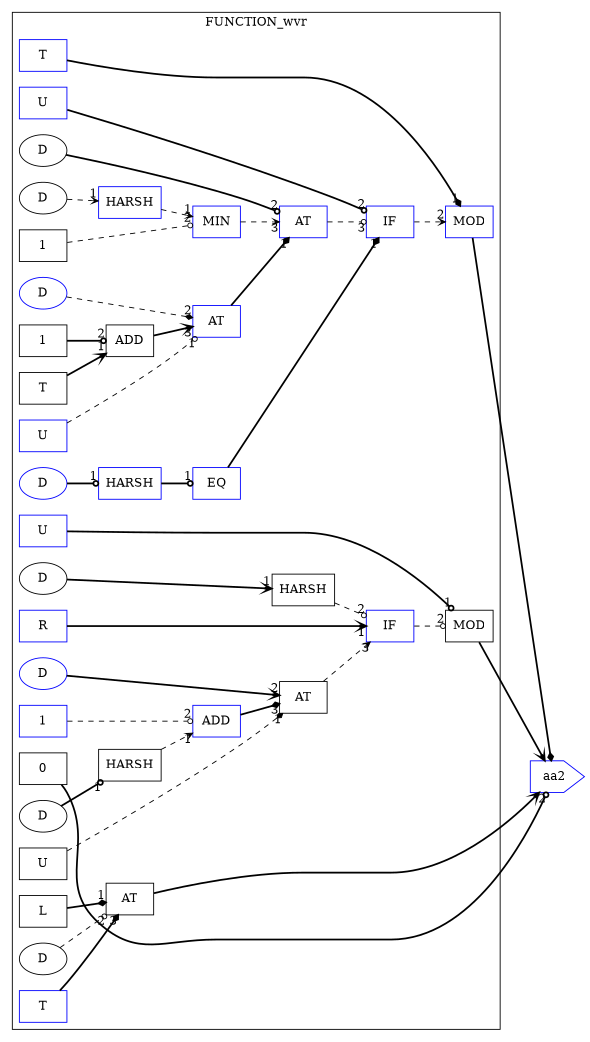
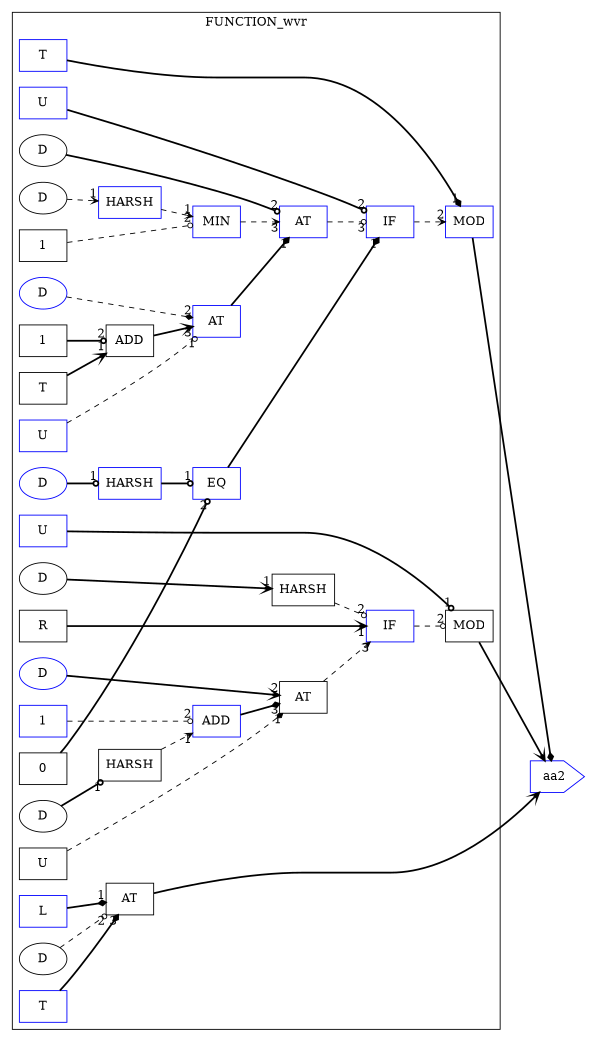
  digraph {
    rankdir=LR
    node [color=blue shape=box]
    edge [arrowhead=odot arrowsize=0.7 arrowtail=none headlabel=1 style=bold]
-   n1 [color=black label=L]
+   n1 [label=L]
    n2 [color=black label=D shape=ellipse]
    n3 [label=T]
    n4 [label=T]
    n5 [label=D shape=ellipse]
    n6 [color=black label=0]
    n7 [label=U]
    n8 [label=U]
    n9 [label=D shape=ellipse]
    n10 [color=black label=T]
    n11 [color=black label=1]
    n12 [color=black label=D shape=ellipse]
    n13 [color=black label=D shape=ellipse]
    n14 [color=black label=1]
    n15 [label=U]
-   n16 [label=R]
+   n16 [color=black label=R]
    n17 [color=black label=D shape=ellipse]
    n18 [color=black label=U]
    n19 [label=D shape=ellipse]
    n20 [color=black label=D shape=ellipse]
    n21 [label=1]
    n22 [color=black label=AT]
    n23 [label=MOD]
    n24 [label=IF]
    n25 [label=EQ]
    n26 [label=HARSH]
    n27 [label=AT]
    n28 [label=AT]
    n29 [color=black label=ADD]
    n30 [label=MIN]
    n31 [label=HARSH]
    n32 [color=black label=MOD]
    n33 [label=IF]
    n34 [color=black label=HARSH]
    n35 [color=black label=AT]
    n36 [label=ADD]
    n37 [color=black label=HARSH]
    aa2 [orientation=270 shape=house]
    subgraph cluster_1 {
      color=hot_pink
      fontcolor=hot_pink
      label=FUNCTION_wvr
      n22
      n23
      n24
      n25
      n26
      n27
      n28
      n29
      n30
      n31
      n32
      n33
      n34
      n35
      n36
      n37
      subgraph sub_2 {
        color=hot_pink
        fontcolor=hot_pink
        label=FUNCTION_wvr
        rank=min
        n1
        n2
        n3
        n4
        n5
        n6
        n7
        n8
        n9
        n10
        n11
        n12
        n13
        n14
        n15
        n16
        n17
        n18
        n19
        n20
        n21
      }
    }
    subgraph sub_3 {
      rank=max
      aa2
    }
    n1 -> n22 [arrowhead=diamond]
    n2 -> n22 [headlabel=2 style=dashed]
    n3 -> n22 [arrowhead=diamond headlabel=3]
    n4 -> n23 [arrowhead=diamond]
    n5 -> n26
-   n6 -> aa2 [headlabel=2]
+   n6 -> n25 [headlabel=2]
    n7 -> n24 [headlabel=2]
    n8 -> n28 [style=dashed]
    n9 -> n28 [arrowhead=diamond headlabel=2 style=dashed]
    n10 -> n29 [arrowhead=vee]
    n11 -> n29 [headlabel=2]
    n12 -> n27 [headlabel=2]
    n13 -> n31 [arrowhead=vee style=dashed]
    n14 -> n30 [headlabel=2 style=dashed]
    n15 -> n32
    n16 -> n33 [arrowhead=vee]
    n17 -> n34 [arrowhead=vee]
    n18 -> n35 [arrowhead=diamond style=dashed]
    n19 -> n35 [arrowhead=vee headlabel=2]
    n20 -> n37
    n21 -> n36 [headlabel=2 style=dashed]
    n22 -> aa2 [arrowhead=vee headlabel=""]
    n23 -> aa2 [arrowhead=diamond headlabel=""]
    n24 -> n23 [arrowhead=vee headlabel=2 style=dashed]
    n25 -> n24 [arrowhead=diamond]
    n26 -> n25
    n27 -> n24 [headlabel=3 style=dashed]
    n28 -> n27 [arrowhead=diamond]
    n29 -> n28 [arrowhead=vee headlabel=3]
    n30 -> n27 [arrowhead=vee headlabel=3 style=dashed]
    n31 -> n30 [arrowhead=vee style=dashed]
    n32 -> aa2 [arrowhead=vee headlabel=""]
    n33 -> n32 [headlabel=2 style=dashed]
    n34 -> n33 [headlabel=2 style=dashed]
    n35 -> n33 [arrowhead=vee headlabel=3 style=dashed]
    n36 -> n35 [arrowhead=diamond headlabel=3]
    n37 -> n36 [arrowhead=vee style=dashed]
  }
